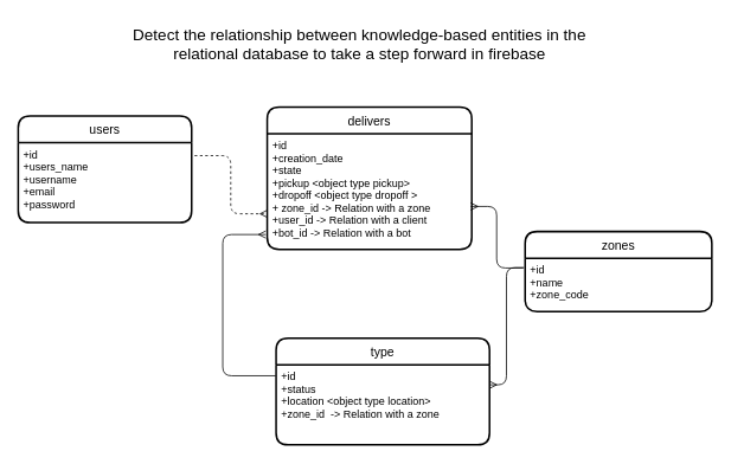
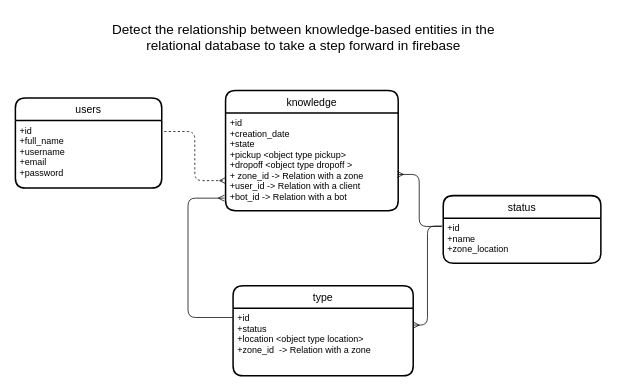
  <mxCell id="0" />
  <mxCell id="1" parent="0" />
- <mxCell id="2" value="delivers" style="swimlane;childLayout=stackLayout;horizontal=1;startSize=30;horizontalStack=0;rounded=1;fontSize=14;fontStyle=0;strokeWidth=2;resizeParent=0;resizeLast=1;shadow=0;dashed=0;align=center;" parent="1" vertex="1"><mxGeometry x="300" y="120" width="230" height="160" as="geometry" /></mxCell>
+ <mxCell id="2" value="knowledge" style="swimlane;childLayout=stackLayout;horizontal=1;startSize=30;horizontalStack=0;rounded=1;fontSize=14;fontStyle=0;strokeWidth=2;resizeParent=0;resizeLast=1;shadow=0;dashed=0;align=center;" parent="1" vertex="1"><mxGeometry x="300" y="120" width="230" height="160" as="geometry" /></mxCell>
  <mxCell id="3" value="+id&#10;+creation_date&#10;+state&#10;+pickup &lt;object type pickup&gt;&#10;+dropoff &lt;object type dropoff &gt;&#10;+ zone_id -&gt; Relation with a zone&#10;+user_id -&gt; Relation with a client&#10;+bot_id -&gt; Relation with a bot" style="align=left;strokeColor=none;fillColor=none;spacingLeft=4;fontSize=12;verticalAlign=top;resizable=0;rotatable=0;part=1;" parent="2" vertex="1"><mxGeometry y="30" width="230" height="130" as="geometry" /></mxCell>
- <mxCell id="4" value="zones" style="swimlane;childLayout=stackLayout;horizontal=1;startSize=30;horizontalStack=0;rounded=1;fontSize=14;fontStyle=0;strokeWidth=2;resizeParent=0;resizeLast=1;shadow=0;dashed=0;align=center;" parent="1" vertex="1"><mxGeometry x="590" y="260" width="210" height="90" as="geometry" /></mxCell>
- <mxCell id="5" value="+id&#10;+name&#10;+zone_code" style="align=left;strokeColor=none;fillColor=none;spacingLeft=4;fontSize=12;verticalAlign=top;resizable=0;rotatable=0;part=1;" parent="4" vertex="1"><mxGeometry y="30" width="210" height="60" as="geometry" /></mxCell>
+ <mxCell id="4" value="status" style="swimlane;childLayout=stackLayout;horizontal=1;startSize=30;horizontalStack=0;rounded=1;fontSize=14;fontStyle=0;strokeWidth=2;resizeParent=0;resizeLast=1;shadow=0;dashed=0;align=center;" parent="1" vertex="1"><mxGeometry x="590" y="260" width="210" height="90" as="geometry" /></mxCell>
+ <mxCell id="5" value="+id&#10;+name&#10;+zone_location" style="align=left;strokeColor=none;fillColor=none;spacingLeft=4;fontSize=12;verticalAlign=top;resizable=0;rotatable=0;part=1;" parent="4" vertex="1"><mxGeometry y="30" width="210" height="60" as="geometry" /></mxCell>
  <mxCell id="6" value="type" style="swimlane;childLayout=stackLayout;horizontal=1;startSize=30;horizontalStack=0;rounded=1;fontSize=14;fontStyle=0;strokeWidth=2;resizeParent=0;resizeLast=1;shadow=0;dashed=0;align=center;" parent="1" vertex="1"><mxGeometry x="310" y="380" width="240" height="120" as="geometry" /></mxCell>
  <mxCell id="7" value="+id&#10;+status&#10;+location &lt;object type location&gt;&#10;+zone_id  -&gt; Relation with a zone" style="align=left;strokeColor=none;fillColor=none;spacingLeft=4;fontSize=12;verticalAlign=top;resizable=0;rotatable=0;part=1;" parent="6" vertex="1"><mxGeometry y="30" width="240" height="90" as="geometry" /></mxCell>
  <mxCell id="8" value="users" style="swimlane;childLayout=stackLayout;horizontal=1;startSize=30;horizontalStack=0;rounded=1;fontSize=14;fontStyle=0;strokeWidth=2;resizeParent=0;resizeLast=1;shadow=0;dashed=0;align=center;" parent="1" vertex="1"><mxGeometry x="20" y="130" width="195" height="120" as="geometry" /></mxCell>
- <mxCell id="9" value="+id&#10;+users_name&#10;+username&#10;+email&#10;+password" style="align=left;strokeColor=none;fillColor=none;spacingLeft=4;fontSize=12;verticalAlign=top;resizable=0;rotatable=0;part=1;" parent="8" vertex="1"><mxGeometry y="30" width="195" height="90" as="geometry" /></mxCell>
+ <mxCell id="9" value="+id&#10;+full_name&#10;+username&#10;+email&#10;+password" style="align=left;strokeColor=none;fillColor=none;spacingLeft=4;fontSize=12;verticalAlign=top;resizable=0;rotatable=0;part=1;" parent="8" vertex="1"><mxGeometry y="30" width="195" height="90" as="geometry" /></mxCell>
  <mxCell id="10" value="&lt;font style=&quot;font-size: 18px&quot;&gt;Detect the relationship between knowledge-based entities in the relational database to take a step forward in firebase&lt;/font&gt;" style="text;html=1;strokeColor=none;fillColor=none;align=center;verticalAlign=middle;whiteSpace=wrap;rounded=0;" parent="1" vertex="1"><mxGeometry x="144" y="20" width="520" height="60" as="geometry" /></mxCell>
  <mxCell id="11" value="" style="edgeStyle=elbowEdgeStyle;fontSize=12;html=1;endArrow=ERmany;exitX=-0.01;exitY=0.184;exitDx=0;exitDy=0;exitPerimeter=0;entryX=0.995;entryY=0.629;entryDx=0;entryDy=0;entryPerimeter=0;" parent="1" source="5" target="3" edge="1"><mxGeometry width="100" height="100" relative="1" as="geometry"><mxPoint x="320" y="240" as="sourcePoint" /><mxPoint x="420" y="140" as="targetPoint" /></mxGeometry></mxCell>
  <mxCell id="12" value="" style="edgeStyle=elbowEdgeStyle;fontSize=12;html=1;endArrow=ERmany;exitX=-0.006;exitY=0.176;exitDx=0;exitDy=0;exitPerimeter=0;entryX=1;entryY=0.25;entryDx=0;entryDy=0;" parent="1" source="5" target="7" edge="1"><mxGeometry width="100" height="100" relative="1" as="geometry"><mxPoint x="647.9" y="276.56" as="sourcePoint" /><mxPoint x="540" y="315" as="targetPoint" /></mxGeometry></mxCell>
  <mxCell id="13" value="" style="edgeStyle=elbowEdgeStyle;fontSize=12;html=1;endArrow=ERmany;exitX=-0.002;exitY=0.137;exitDx=0;exitDy=0;exitPerimeter=0;entryX=-0.007;entryY=0.872;entryDx=0;entryDy=0;entryPerimeter=0;" parent="1" source="7" target="3" edge="1"><mxGeometry width="100" height="100" relative="1" as="geometry"><mxPoint x="320" y="240" as="sourcePoint" /><mxPoint x="360" y="480" as="targetPoint" /><Array as="points"><mxPoint x="250" y="360" /></Array></mxGeometry></mxCell>
  <mxCell id="14" value="" style="edgeStyle=elbowEdgeStyle;fontSize=12;html=1;endArrow=ERmany;exitX=1.017;exitY=0.162;exitDx=0;exitDy=0;exitPerimeter=0;entryX=0;entryY=0.75;entryDx=0;entryDy=0;dashed=1;" parent="1" source="9" target="2" edge="1"><mxGeometry width="100" height="100" relative="1" as="geometry"><mxPoint x="350" y="340" as="sourcePoint" /><mxPoint x="450" y="240" as="targetPoint" /></mxGeometry></mxCell>
